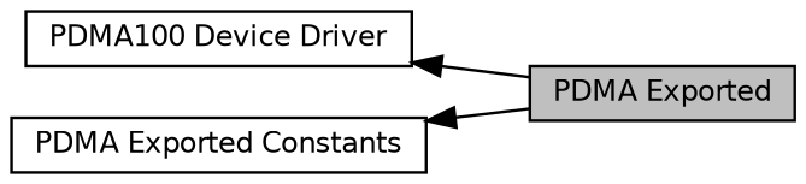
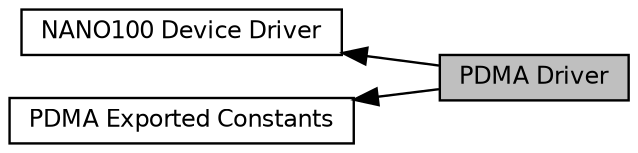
  digraph {
    rankdir=LR
    node [color=black fillcolor=white fontname=Helvetica fontsize=10 shape=box style=filled]
    edge [dir=back fontname=Helvetica fontsize=10 labelfontname=Helvetica labelfontsize=10 shape=plaintext style=solid]
-   n1 [height=0.2 label="PDMA100 Device Driver" width=0.4]
-   n2 [fillcolor=grey75 fontcolor=black height=0.2 label="PDMA Exported" width=0.4]
+   n1 [height=0.2 label="NANO100 Device Driver" width=0.4]
+   n2 [fillcolor=grey75 fontcolor=black height=0.2 label="PDMA Driver" width=0.4]
    n3 [height=0.2 label="PDMA Exported Constants" width=0.4]
    n1 -> n2
    n3 -> n2
  }
